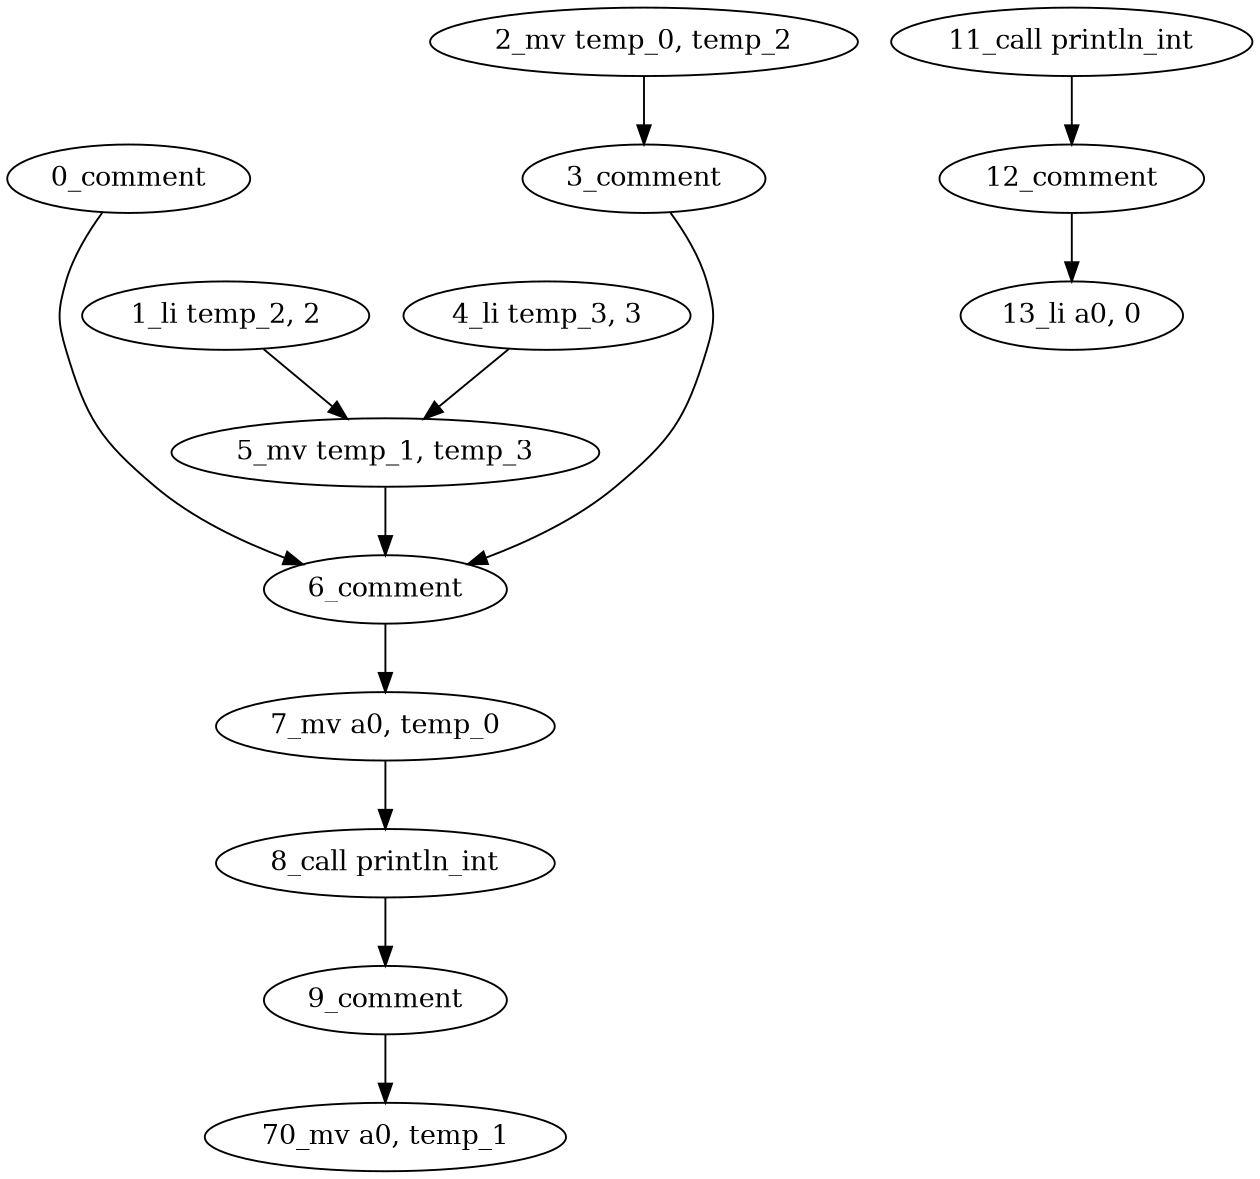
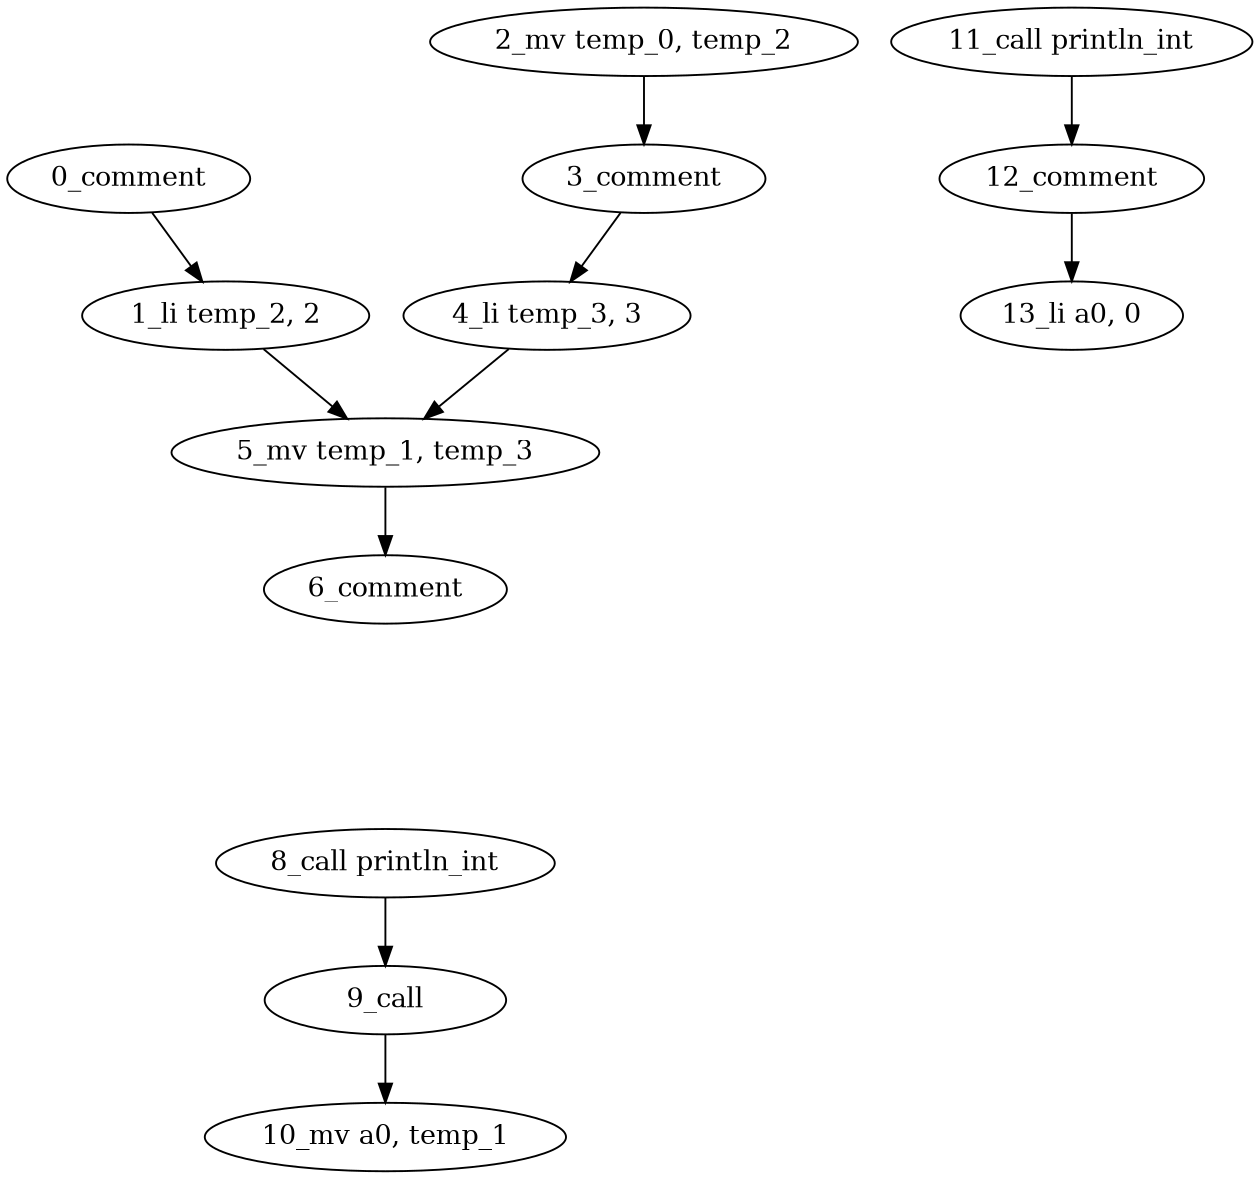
  strict digraph {
    "0_comment"
    "1_li temp_2, 2"
    "5_mv temp_1, temp_3"
    "2_mv temp_0, temp_2"
    "3_comment"
    "4_li temp_3, 3"
    "6_comment"
-   "7_mv a0, temp_0"
    "8_call println_int"
-   "9_comment"
-   "10_mv a0, temp_1" [label="70_mv a0, temp_1"]
+   "9_comment" [label="9_call"]
+   "10_mv a0, temp_1"
    "11_call println_int"
    "12_comment"
    "13_li a0, 0"
-   "0_comment" -> "6_comment"
+   "0_comment" -> "1_li temp_2, 2"
    "1_li temp_2, 2" -> "5_mv temp_1, temp_3"
    "5_mv temp_1, temp_3" -> "6_comment"
    "2_mv temp_0, temp_2" -> "3_comment"
-   "3_comment" -> "6_comment"
+   "3_comment" -> "4_li temp_3, 3"
    "4_li temp_3, 3" -> "5_mv temp_1, temp_3"
-   "6_comment" -> "7_mv a0, temp_0"
-   "7_mv a0, temp_0" -> "8_call println_int"
    "8_call println_int" -> "9_comment"
    "9_comment" -> "10_mv a0, temp_1"
    "11_call println_int" -> "12_comment"
    "12_comment" -> "13_li a0, 0"
  }
